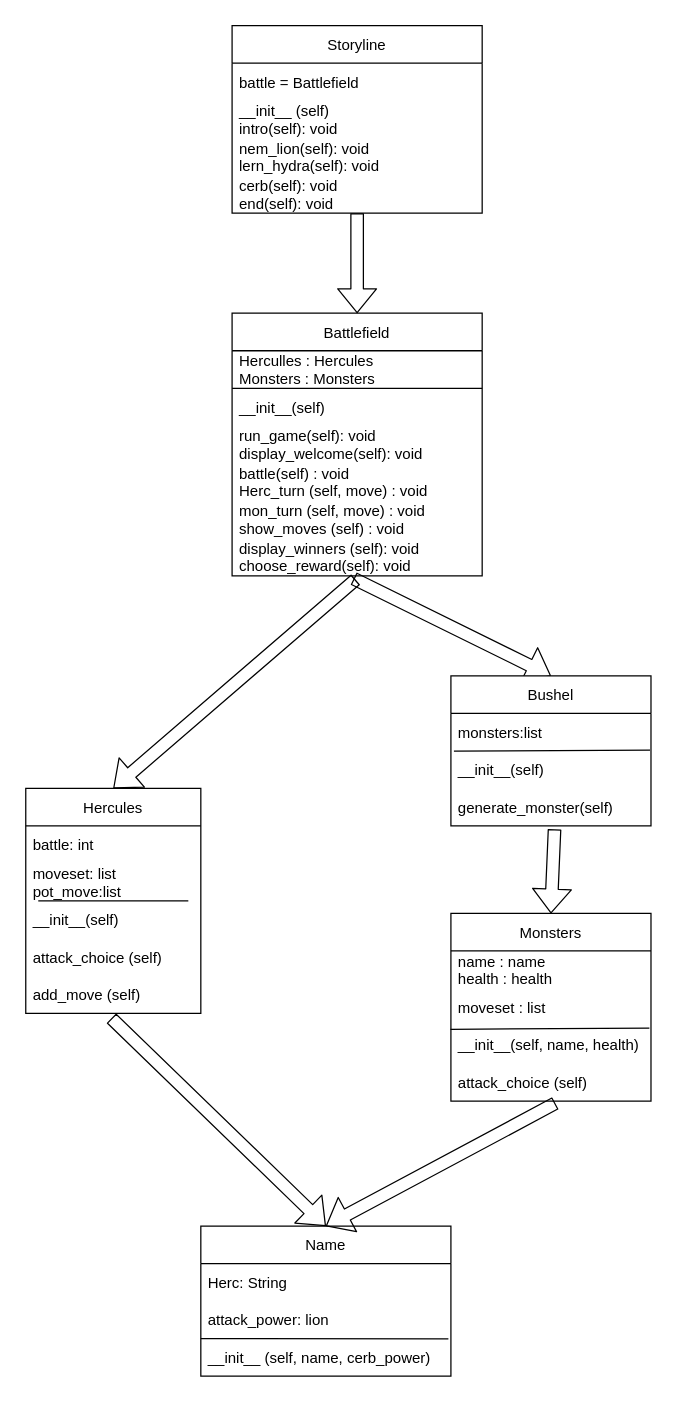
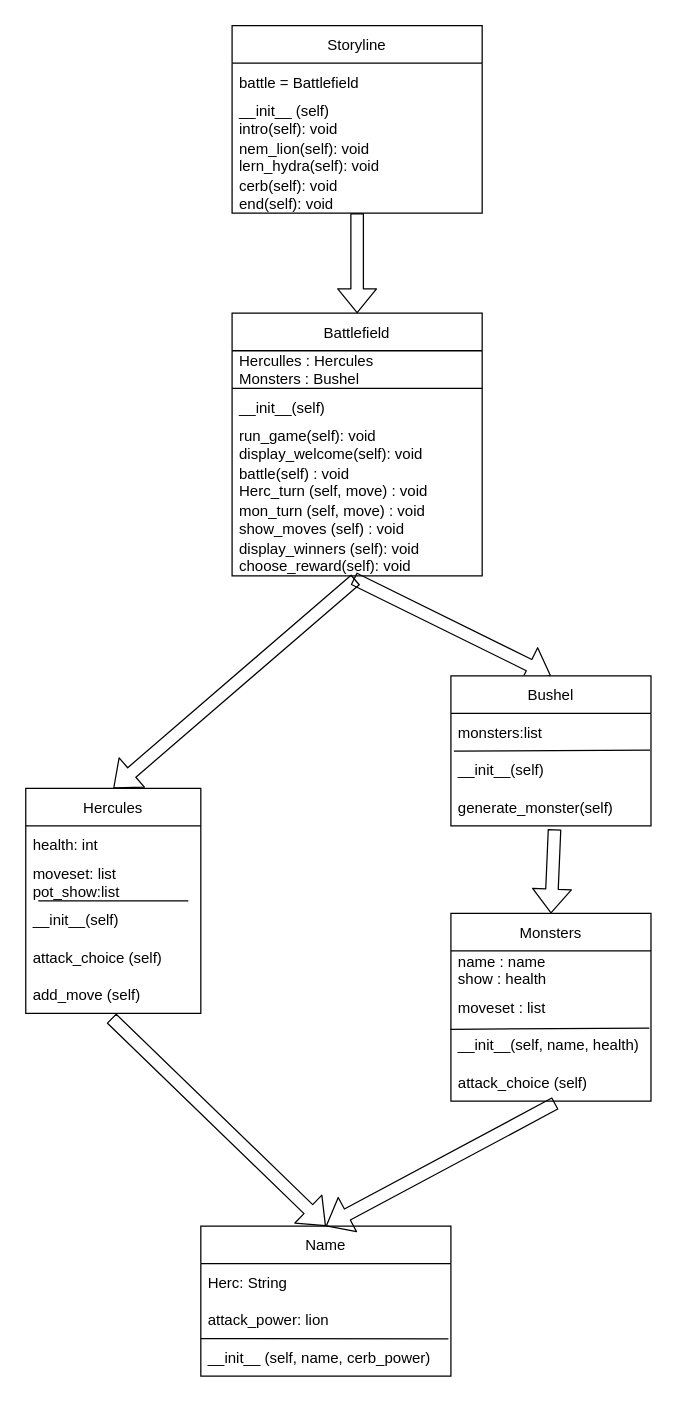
  <mxCell id="0" />
  <mxCell id="1" parent="0" />
  <mxCell id="2" value="Name" style="swimlane;fontStyle=0;childLayout=stackLayout;horizontal=1;startSize=30;horizontalStack=0;resizeParent=1;resizeParentMax=0;resizeLast=0;collapsible=1;marginBottom=0;" parent="1" vertex="1"><mxGeometry x="160" y="980" width="200" height="120" as="geometry" /></mxCell>
  <mxCell id="3" value="Herc: String" style="text;strokeColor=none;fillColor=none;align=left;verticalAlign=middle;spacingLeft=4;spacingRight=4;overflow=hidden;points=[[0,0.5],[1,0.5]];portConstraint=eastwest;rotatable=0;" parent="2" vertex="1"><mxGeometry y="30" width="200" height="30" as="geometry" /></mxCell>
  <mxCell id="4" value="attack_power: lion" style="text;strokeColor=none;fillColor=none;align=left;verticalAlign=middle;spacingLeft=4;spacingRight=4;overflow=hidden;points=[[0,0.5],[1,0.5]];portConstraint=eastwest;rotatable=0;" parent="2" vertex="1"><mxGeometry y="60" width="200" height="30" as="geometry" /></mxCell>
  <mxCell id="5" value="__init__ (self, name, cerb_power)" style="text;strokeColor=none;fillColor=none;align=left;verticalAlign=middle;spacingLeft=4;spacingRight=4;overflow=hidden;points=[[0,0.5],[1,0.5]];portConstraint=eastwest;rotatable=0;" parent="2" vertex="1"><mxGeometry y="90" width="200" height="30" as="geometry" /></mxCell>
  <mxCell id="6" value="" style="endArrow=none;html=1;entryX=0.99;entryY=0.007;entryDx=0;entryDy=0;entryPerimeter=0;" parent="2" target="5" edge="1"><mxGeometry width="50" height="50" relative="1" as="geometry"><mxPoint y="90" as="sourcePoint" /><mxPoint x="160" y="40" as="targetPoint" /></mxGeometry></mxCell>
  <mxCell id="7" value="Hercules" style="swimlane;fontStyle=0;childLayout=stackLayout;horizontal=1;startSize=30;horizontalStack=0;resizeParent=1;resizeParentMax=0;resizeLast=0;collapsible=1;marginBottom=0;" parent="1" vertex="1"><mxGeometry x="20" y="630" width="140" height="180" as="geometry" /></mxCell>
- <mxCell id="8" value="battle: int" style="text;strokeColor=none;fillColor=none;align=left;verticalAlign=middle;spacingLeft=4;spacingRight=4;overflow=hidden;points=[[0,0.5],[1,0.5]];portConstraint=eastwest;rotatable=0;" parent="7" vertex="1"><mxGeometry y="30" width="140" height="30" as="geometry" /></mxCell>
- <mxCell id="9" value="moveset: list&#10;pot_move:list" style="text;strokeColor=none;fillColor=none;align=left;verticalAlign=middle;spacingLeft=4;spacingRight=4;overflow=hidden;points=[[0,0.5],[1,0.5]];portConstraint=eastwest;rotatable=0;" parent="7" vertex="1"><mxGeometry y="60" width="140" height="30" as="geometry" /></mxCell>
+ <mxCell id="8" value="health: int" style="text;strokeColor=none;fillColor=none;align=left;verticalAlign=middle;spacingLeft=4;spacingRight=4;overflow=hidden;points=[[0,0.5],[1,0.5]];portConstraint=eastwest;rotatable=0;" parent="7" vertex="1"><mxGeometry y="30" width="140" height="30" as="geometry" /></mxCell>
+ <mxCell id="9" value="moveset: list&#10;pot_show:list" style="text;strokeColor=none;fillColor=none;align=left;verticalAlign=middle;spacingLeft=4;spacingRight=4;overflow=hidden;points=[[0,0.5],[1,0.5]];portConstraint=eastwest;rotatable=0;" parent="7" vertex="1"><mxGeometry y="60" width="140" height="30" as="geometry" /></mxCell>
  <mxCell id="10" value="" style="endArrow=none;html=1;" parent="7" edge="1"><mxGeometry width="50" height="50" relative="1" as="geometry"><mxPoint x="10" y="90" as="sourcePoint" /><mxPoint x="130" y="90" as="targetPoint" /></mxGeometry></mxCell>
  <mxCell id="11" value="__init__(self)" style="text;strokeColor=none;fillColor=none;align=left;verticalAlign=middle;spacingLeft=4;spacingRight=4;overflow=hidden;points=[[0,0.5],[1,0.5]];portConstraint=eastwest;rotatable=0;perimeterSpacing=0;" parent="7" vertex="1"><mxGeometry y="90" width="140" height="30" as="geometry" /></mxCell>
  <mxCell id="12" value="attack_choice (self)" style="text;strokeColor=none;fillColor=none;align=left;verticalAlign=middle;spacingLeft=4;spacingRight=4;overflow=hidden;points=[[0,0.5],[1,0.5]];portConstraint=eastwest;rotatable=0;" vertex="1" parent="7"><mxGeometry y="120" width="140" height="30" as="geometry" /></mxCell>
  <mxCell id="13" value="add_move (self)" style="text;strokeColor=none;fillColor=none;align=left;verticalAlign=middle;spacingLeft=4;spacingRight=4;overflow=hidden;points=[[0,0.5],[1,0.5]];portConstraint=eastwest;rotatable=0;" parent="7" vertex="1"><mxGeometry y="150" width="140" height="30" as="geometry" /></mxCell>
  <mxCell id="14" value="Monsters" style="swimlane;fontStyle=0;childLayout=stackLayout;horizontal=1;startSize=30;horizontalStack=0;resizeParent=1;resizeParentMax=0;resizeLast=0;collapsible=1;marginBottom=0;" parent="1" vertex="1"><mxGeometry x="360" y="730" width="160" height="150" as="geometry" /></mxCell>
- <mxCell id="15" value="name : name&#10;health : health" style="text;strokeColor=none;fillColor=none;align=left;verticalAlign=middle;spacingLeft=4;spacingRight=4;overflow=hidden;points=[[0,0.5],[1,0.5]];portConstraint=eastwest;rotatable=0;" parent="14" vertex="1"><mxGeometry y="30" width="160" height="30" as="geometry" /></mxCell>
+ <mxCell id="15" value="name : name&#10;show : health" style="text;strokeColor=none;fillColor=none;align=left;verticalAlign=middle;spacingLeft=4;spacingRight=4;overflow=hidden;points=[[0,0.5],[1,0.5]];portConstraint=eastwest;rotatable=0;" parent="14" vertex="1"><mxGeometry y="30" width="160" height="30" as="geometry" /></mxCell>
  <mxCell id="16" value="moveset : list" style="text;strokeColor=none;fillColor=none;align=left;verticalAlign=middle;spacingLeft=4;spacingRight=4;overflow=hidden;points=[[0,0.5],[1,0.5]];portConstraint=eastwest;rotatable=0;" parent="14" vertex="1"><mxGeometry y="60" width="160" height="30" as="geometry" /></mxCell>
  <mxCell id="17" value="" style="endArrow=none;html=1;entryX=0.992;entryY=0.06;entryDx=0;entryDy=0;entryPerimeter=0;exitX=-0.002;exitY=0.087;exitDx=0;exitDy=0;exitPerimeter=0;" parent="14" edge="1" target="18" source="18"><mxGeometry width="50" height="50" relative="1" as="geometry"><mxPoint x="-20" y="92" as="sourcePoint" /><mxPoint x="130" y="90" as="targetPoint" /></mxGeometry></mxCell>
  <mxCell id="18" value="__init__(self, name, health)" style="text;strokeColor=none;fillColor=none;align=left;verticalAlign=middle;spacingLeft=4;spacingRight=4;overflow=hidden;points=[[0,0.5],[1,0.5]];portConstraint=eastwest;rotatable=0;perimeterSpacing=0;" parent="14" vertex="1"><mxGeometry y="90" width="160" height="30" as="geometry" /></mxCell>
  <mxCell id="19" value="attack_choice (self)" style="text;strokeColor=none;fillColor=none;align=left;verticalAlign=middle;spacingLeft=4;spacingRight=4;overflow=hidden;points=[[0,0.5],[1,0.5]];portConstraint=eastwest;rotatable=0;" parent="14" vertex="1"><mxGeometry y="120" width="160" height="30" as="geometry" /></mxCell>
  <mxCell id="20" value="Battlefield" style="swimlane;fontStyle=0;childLayout=stackLayout;horizontal=1;startSize=30;horizontalStack=0;resizeParent=1;resizeParentMax=0;resizeLast=0;collapsible=1;marginBottom=0;strokeColor=default;" parent="1" vertex="1"><mxGeometry x="185" y="250" width="200" height="210" as="geometry" /></mxCell>
- <mxCell id="21" value="Herculles : Hercules&#10;Monsters : Monsters" style="text;strokeColor=none;fillColor=none;align=left;verticalAlign=middle;spacingLeft=4;spacingRight=4;overflow=hidden;points=[[0,0.5],[1,0.5]];portConstraint=eastwest;rotatable=0;" parent="20" vertex="1"><mxGeometry y="30" width="200" height="30" as="geometry" /></mxCell>
+ <mxCell id="21" value="Herculles : Hercules&#10;Monsters : Bushel" style="text;strokeColor=none;fillColor=none;align=left;verticalAlign=middle;spacingLeft=4;spacingRight=4;overflow=hidden;points=[[0,0.5],[1,0.5]];portConstraint=eastwest;rotatable=0;" parent="20" vertex="1"><mxGeometry y="30" width="200" height="30" as="geometry" /></mxCell>
  <mxCell id="22" value="" style="endArrow=none;html=1;" parent="20" edge="1"><mxGeometry width="50" height="50" relative="1" as="geometry"><mxPoint y="60" as="sourcePoint" /><mxPoint x="200" y="60" as="targetPoint" /></mxGeometry></mxCell>
  <mxCell id="23" value="__init__(self)" style="text;strokeColor=none;fillColor=none;align=left;verticalAlign=middle;spacingLeft=4;spacingRight=4;overflow=hidden;points=[[0,0.5],[1,0.5]];portConstraint=eastwest;rotatable=0;" parent="20" vertex="1"><mxGeometry y="60" width="200" height="30" as="geometry" /></mxCell>
  <mxCell id="24" value="run_game(self): void&#10;display_welcome(self): void" style="text;strokeColor=none;fillColor=none;align=left;verticalAlign=middle;spacingLeft=4;spacingRight=4;overflow=hidden;points=[[0,0.5],[1,0.5]];portConstraint=eastwest;rotatable=0;" parent="20" vertex="1"><mxGeometry y="90" width="200" height="30" as="geometry" /></mxCell>
  <mxCell id="25" value="battle(self) : void&#10;Herc_turn (self, move) : void" style="text;strokeColor=none;fillColor=none;align=left;verticalAlign=middle;spacingLeft=4;spacingRight=4;overflow=hidden;points=[[0,0.5],[1,0.5]];portConstraint=eastwest;rotatable=0;" parent="20" vertex="1"><mxGeometry y="120" width="200" height="30" as="geometry" /></mxCell>
  <mxCell id="26" value="mon_turn (self, move) : void&#10;show_moves (self) : void" style="text;strokeColor=none;fillColor=none;align=left;verticalAlign=middle;spacingLeft=4;spacingRight=4;overflow=hidden;points=[[0,0.5],[1,0.5]];portConstraint=eastwest;rotatable=0;" parent="20" vertex="1"><mxGeometry y="150" width="200" height="30" as="geometry" /></mxCell>
  <mxCell id="27" value="display_winners (self): void&#10;choose_reward(self): void" style="text;strokeColor=none;fillColor=none;align=left;verticalAlign=middle;spacingLeft=4;spacingRight=4;overflow=hidden;points=[[0,0.5],[1,0.5]];portConstraint=eastwest;rotatable=0;" parent="20" vertex="1"><mxGeometry y="180" width="200" height="30" as="geometry" /></mxCell>
  <mxCell id="28" value="" style="shape=flexArrow;endArrow=classic;html=1;exitX=0.486;exitY=1.073;exitDx=0;exitDy=0;exitPerimeter=0;entryX=0.5;entryY=0;entryDx=0;entryDy=0;" parent="1" source="27" target="38" edge="1"><mxGeometry width="50" height="50" relative="1" as="geometry"><mxPoint x="210" y="780" as="sourcePoint" /><mxPoint x="480" y="540" as="targetPoint" /></mxGeometry></mxCell>
  <mxCell id="29" value="" style="shape=flexArrow;endArrow=classic;html=1;exitX=0.494;exitY=1.1;exitDx=0;exitDy=0;exitPerimeter=0;entryX=0.5;entryY=0;entryDx=0;entryDy=0;" parent="1" source="27" target="7" edge="1"><mxGeometry width="50" height="50" relative="1" as="geometry"><mxPoint x="210" y="780" as="sourcePoint" /><mxPoint x="260" y="730" as="targetPoint" /></mxGeometry></mxCell>
  <mxCell id="30" value="" style="shape=flexArrow;endArrow=classic;html=1;exitX=0.489;exitY=1.127;exitDx=0;exitDy=0;exitPerimeter=0;entryX=0.5;entryY=0;entryDx=0;entryDy=0;" parent="1" source="13" target="2" edge="1"><mxGeometry width="50" height="50" relative="1" as="geometry"><mxPoint x="210" y="1040" as="sourcePoint" /><mxPoint x="260" y="990" as="targetPoint" /></mxGeometry></mxCell>
  <mxCell id="31" value="" style="shape=flexArrow;endArrow=classic;html=1;exitX=0.522;exitY=1.06;exitDx=0;exitDy=0;exitPerimeter=0;" parent="1" source="19" edge="1"><mxGeometry width="50" height="50" relative="1" as="geometry"><mxPoint x="470.4" y="911.41" as="sourcePoint" /><mxPoint x="260" y="980" as="targetPoint" /></mxGeometry></mxCell>
  <mxCell id="32" value="Storyline" style="swimlane;fontStyle=0;childLayout=stackLayout;horizontal=1;startSize=30;horizontalStack=0;resizeParent=1;resizeParentMax=0;resizeLast=0;collapsible=1;marginBottom=0;" parent="1" vertex="1"><mxGeometry x="185" y="20" width="200" height="150" as="geometry" /></mxCell>
  <mxCell id="33" value="battle = Battlefield" style="text;strokeColor=none;fillColor=none;align=left;verticalAlign=middle;spacingLeft=4;spacingRight=4;overflow=hidden;points=[[0,0.5],[1,0.5]];portConstraint=eastwest;rotatable=0;" parent="32" vertex="1"><mxGeometry y="30" width="200" height="30" as="geometry" /></mxCell>
  <mxCell id="34" value="__init__ (self)&#10;intro(self): void" style="text;strokeColor=none;fillColor=none;align=left;verticalAlign=middle;spacingLeft=4;spacingRight=4;overflow=hidden;points=[[0,0.5],[1,0.5]];portConstraint=eastwest;rotatable=0;" parent="32" vertex="1"><mxGeometry y="60" width="200" height="30" as="geometry" /></mxCell>
  <mxCell id="35" value="nem_lion(self): void&#10;lern_hydra(self): void" style="text;strokeColor=none;fillColor=none;align=left;verticalAlign=middle;spacingLeft=4;spacingRight=4;overflow=hidden;points=[[0,0.5],[1,0.5]];portConstraint=eastwest;rotatable=0;" parent="32" vertex="1"><mxGeometry y="90" width="200" height="30" as="geometry" /></mxCell>
  <mxCell id="36" value="cerb(self): void&#10;end(self): void" style="text;strokeColor=none;fillColor=none;align=left;verticalAlign=middle;spacingLeft=4;spacingRight=4;overflow=hidden;points=[[0,0.5],[1,0.5]];portConstraint=eastwest;rotatable=0;" parent="32" vertex="1"><mxGeometry y="120" width="200" height="30" as="geometry" /></mxCell>
  <mxCell id="37" value="" style="shape=flexArrow;endArrow=classic;html=1;entryX=0.5;entryY=0;entryDx=0;entryDy=0;" parent="1" source="36" target="20" edge="1"><mxGeometry width="50" height="50" relative="1" as="geometry"><mxPoint x="195" y="-30" as="sourcePoint" /><mxPoint x="245" y="-80" as="targetPoint" /></mxGeometry></mxCell>
  <mxCell id="38" value="Bushel" style="swimlane;fontStyle=0;childLayout=stackLayout;horizontal=1;startSize=30;horizontalStack=0;resizeParent=1;resizeParentMax=0;resizeLast=0;collapsible=1;marginBottom=0;" vertex="1" parent="1"><mxGeometry x="360" y="540" width="160" height="120" as="geometry" /></mxCell>
  <mxCell id="39" value="monsters:list" style="text;strokeColor=none;fillColor=none;align=left;verticalAlign=middle;spacingLeft=4;spacingRight=4;overflow=hidden;points=[[0,0.5],[1,0.5]];portConstraint=eastwest;rotatable=0;" vertex="1" parent="38"><mxGeometry y="30" width="160" height="30" as="geometry" /></mxCell>
  <mxCell id="40" value="" style="endArrow=none;html=1;entryX=0.995;entryY=-0.02;entryDx=0;entryDy=0;entryPerimeter=0;exitX=0.015;exitY=0.007;exitDx=0;exitDy=0;exitPerimeter=0;" edge="1" parent="38" source="41" target="41"><mxGeometry width="50" height="50" relative="1" as="geometry"><mxPoint x="10" y="90" as="sourcePoint" /><mxPoint x="130" y="90" as="targetPoint" /></mxGeometry></mxCell>
  <mxCell id="41" value="__init__(self)" style="text;strokeColor=none;fillColor=none;align=left;verticalAlign=middle;spacingLeft=4;spacingRight=4;overflow=hidden;points=[[0,0.5],[1,0.5]];portConstraint=eastwest;rotatable=0;perimeterSpacing=0;" vertex="1" parent="38"><mxGeometry y="60" width="160" height="30" as="geometry" /></mxCell>
  <mxCell id="42" value="generate_monster(self)" style="text;strokeColor=none;fillColor=none;align=left;verticalAlign=middle;spacingLeft=4;spacingRight=4;overflow=hidden;points=[[0,0.5],[1,0.5]];portConstraint=eastwest;rotatable=0;" vertex="1" parent="38"><mxGeometry y="90" width="160" height="30" as="geometry" /></mxCell>
  <mxCell id="43" value="" style="shape=flexArrow;endArrow=classic;html=1;exitX=0.518;exitY=1.087;exitDx=0;exitDy=0;exitPerimeter=0;entryX=0.5;entryY=0;entryDx=0;entryDy=0;" edge="1" parent="1" source="42" target="14"><mxGeometry width="50" height="50" relative="1" as="geometry"><mxPoint x="360" y="820" as="sourcePoint" /><mxPoint x="410" y="770" as="targetPoint" /></mxGeometry></mxCell>
